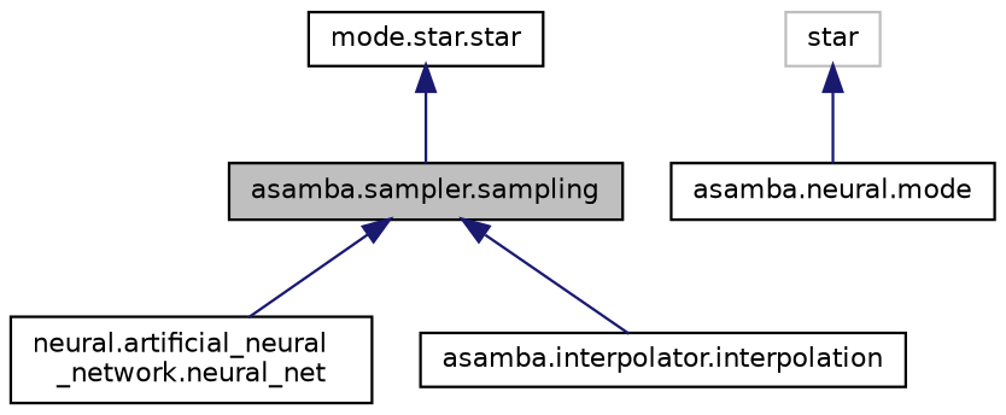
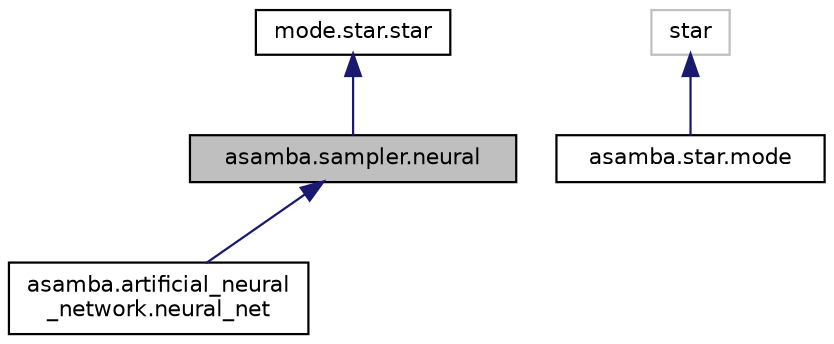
  digraph {
    node [color=black fillcolor=white fontname=Helvetica fontsize=10 shape=record style=filled]
    edge [color=midnightblue dir=back fontname=Helvetica fontsize=10 labelfontname=Helvetica labelfontsize=10 style=solid]
-   n1 [fillcolor=grey75 fontcolor=black height=0.2 label="asamba.sampler.sampling" width=0.4]
-   n2 [height=0.2 label="neural.artificial_neural\l_network.neural_net" width=0.4]
-   n3 [height=0.2 label="asamba.interpolator.interpolation" width=0.4]
+   n1 [fillcolor=grey75 fontcolor=black height=0.2 label="asamba.sampler.neural" width=0.4]
+   n2 [height=0.2 label="asamba.artificial_neural\l_network.neural_net" width=0.4]
    n4 [height=0.2 label="mode.star.star" width=0.4]
-   n5 [height=0.2 label="asamba.neural.mode" width=0.4]
+   n5 [height=0.2 label="asamba.star.mode" width=0.4]
    n6 [color=grey75 height=0.2 label=star width=0.4]
    n1 -> n2
-   n1 -> n3
    n4 -> n1
    n6 -> n5
  }
